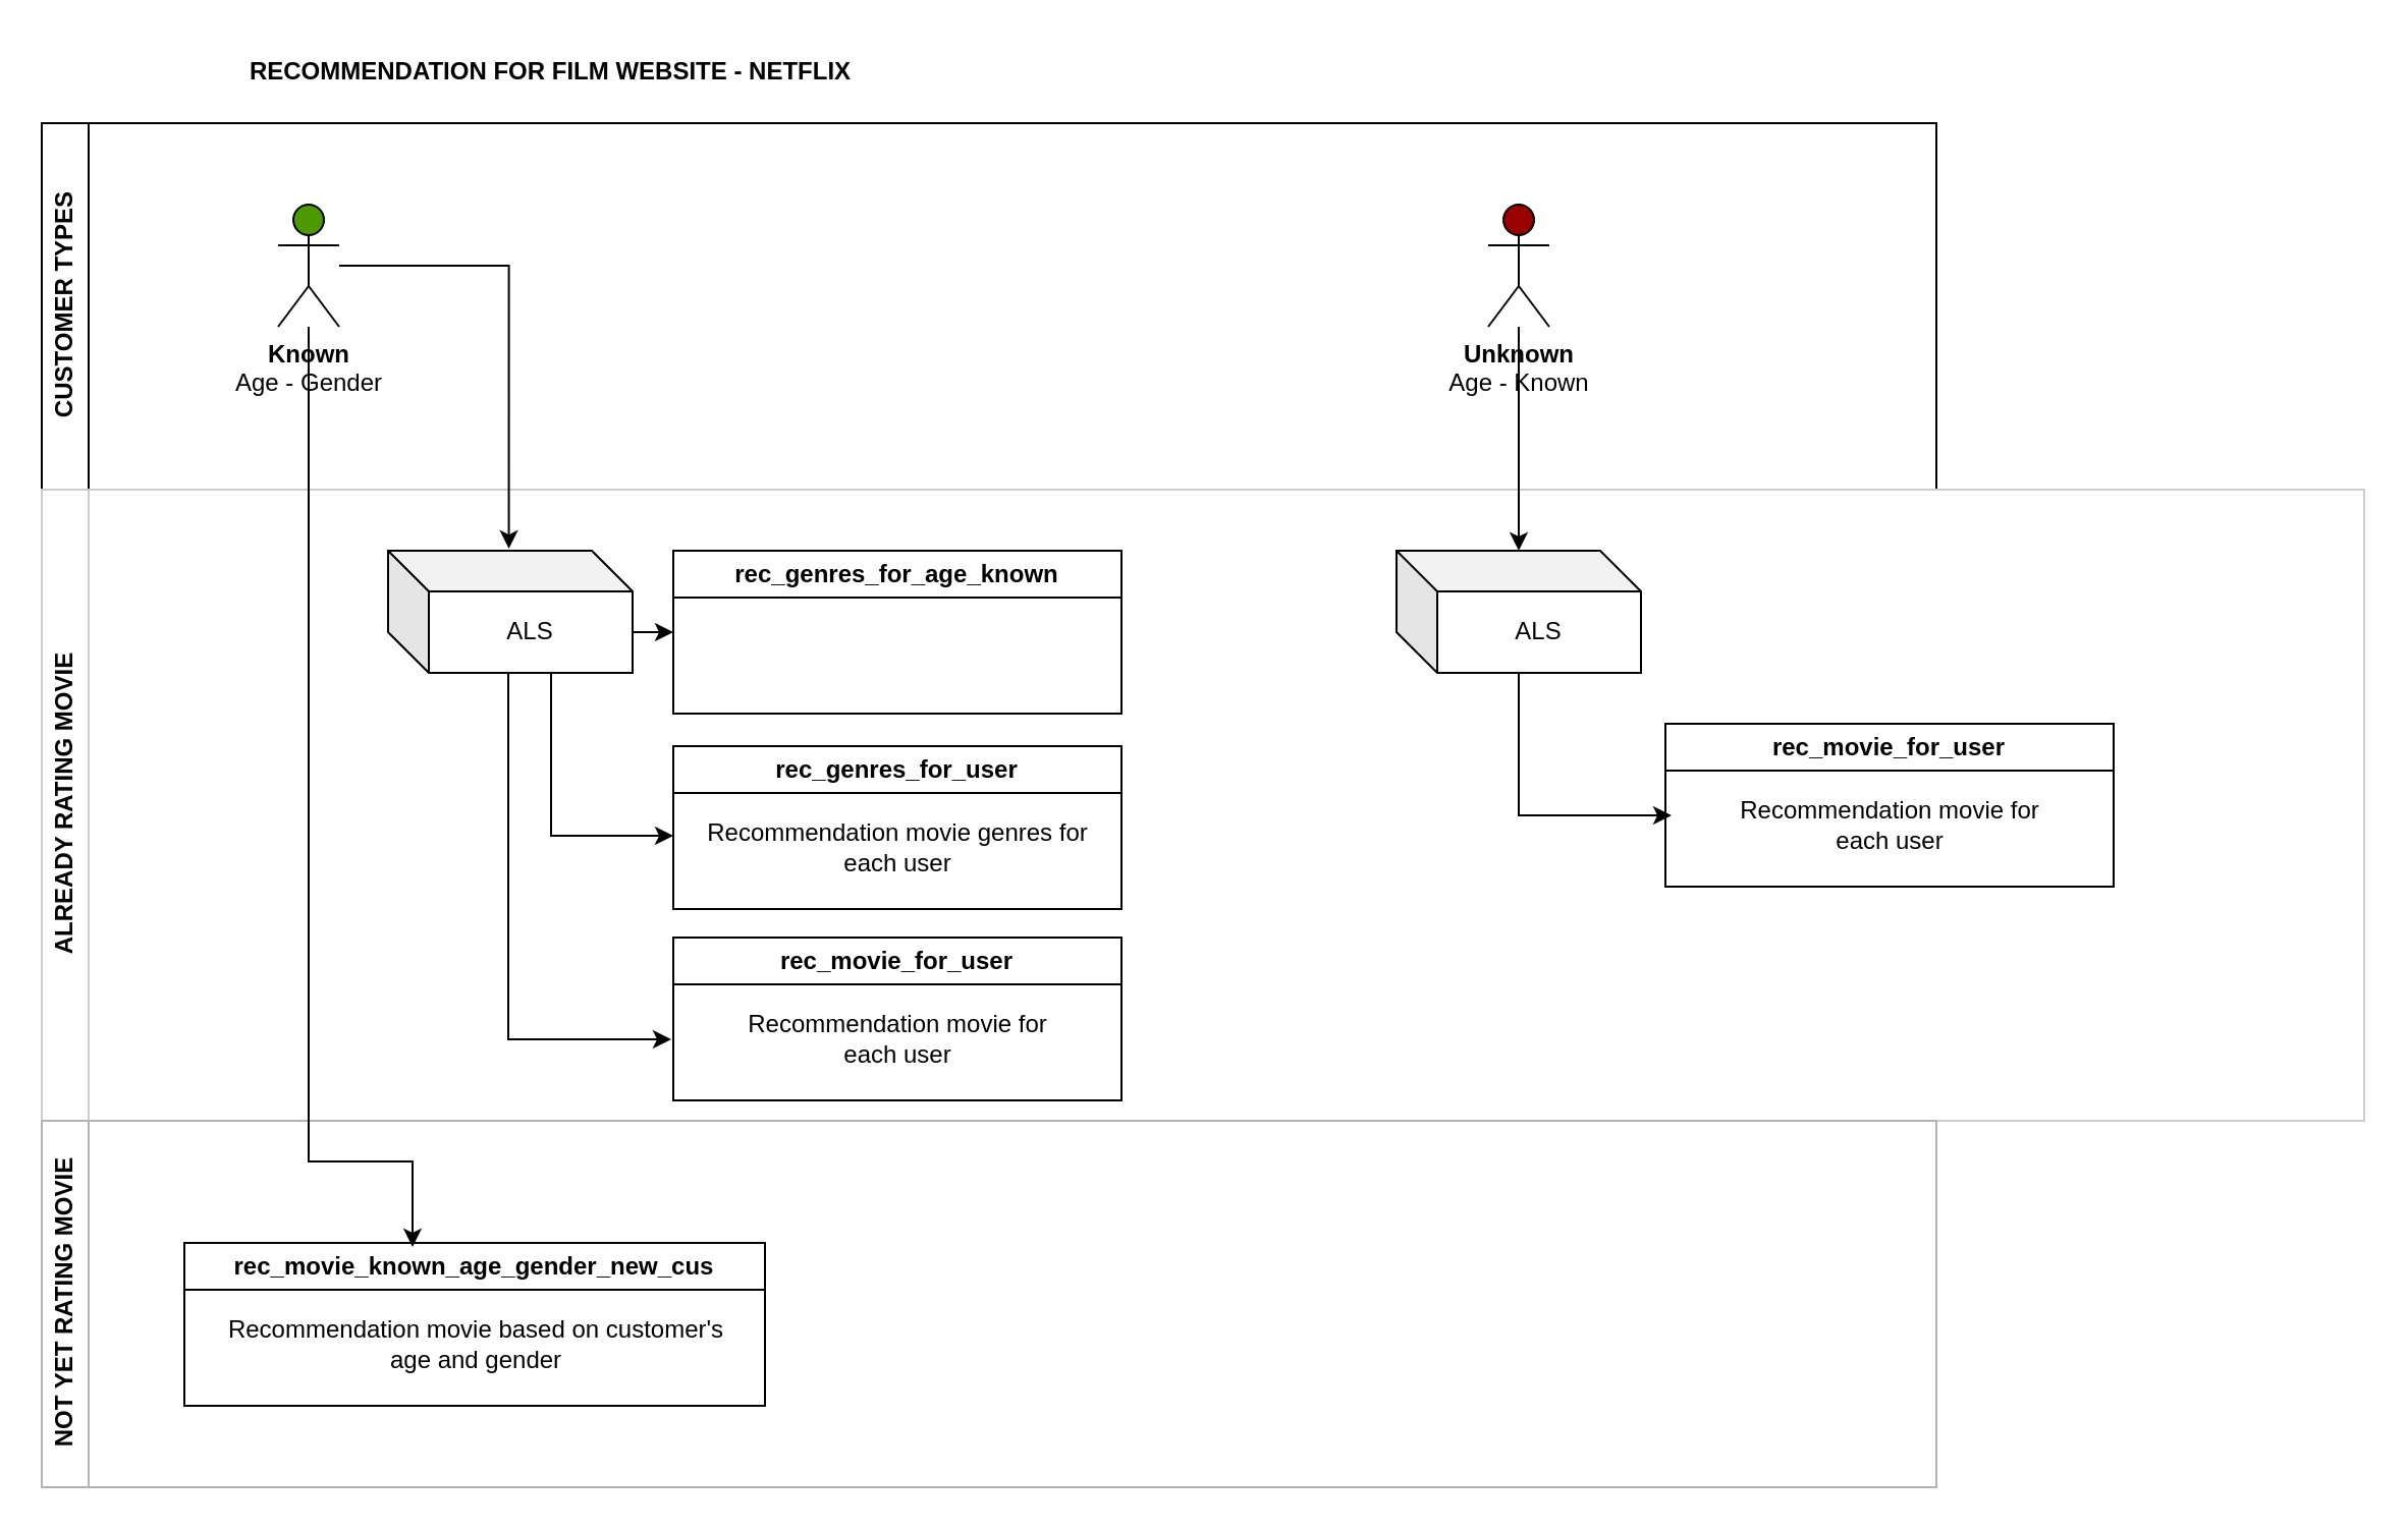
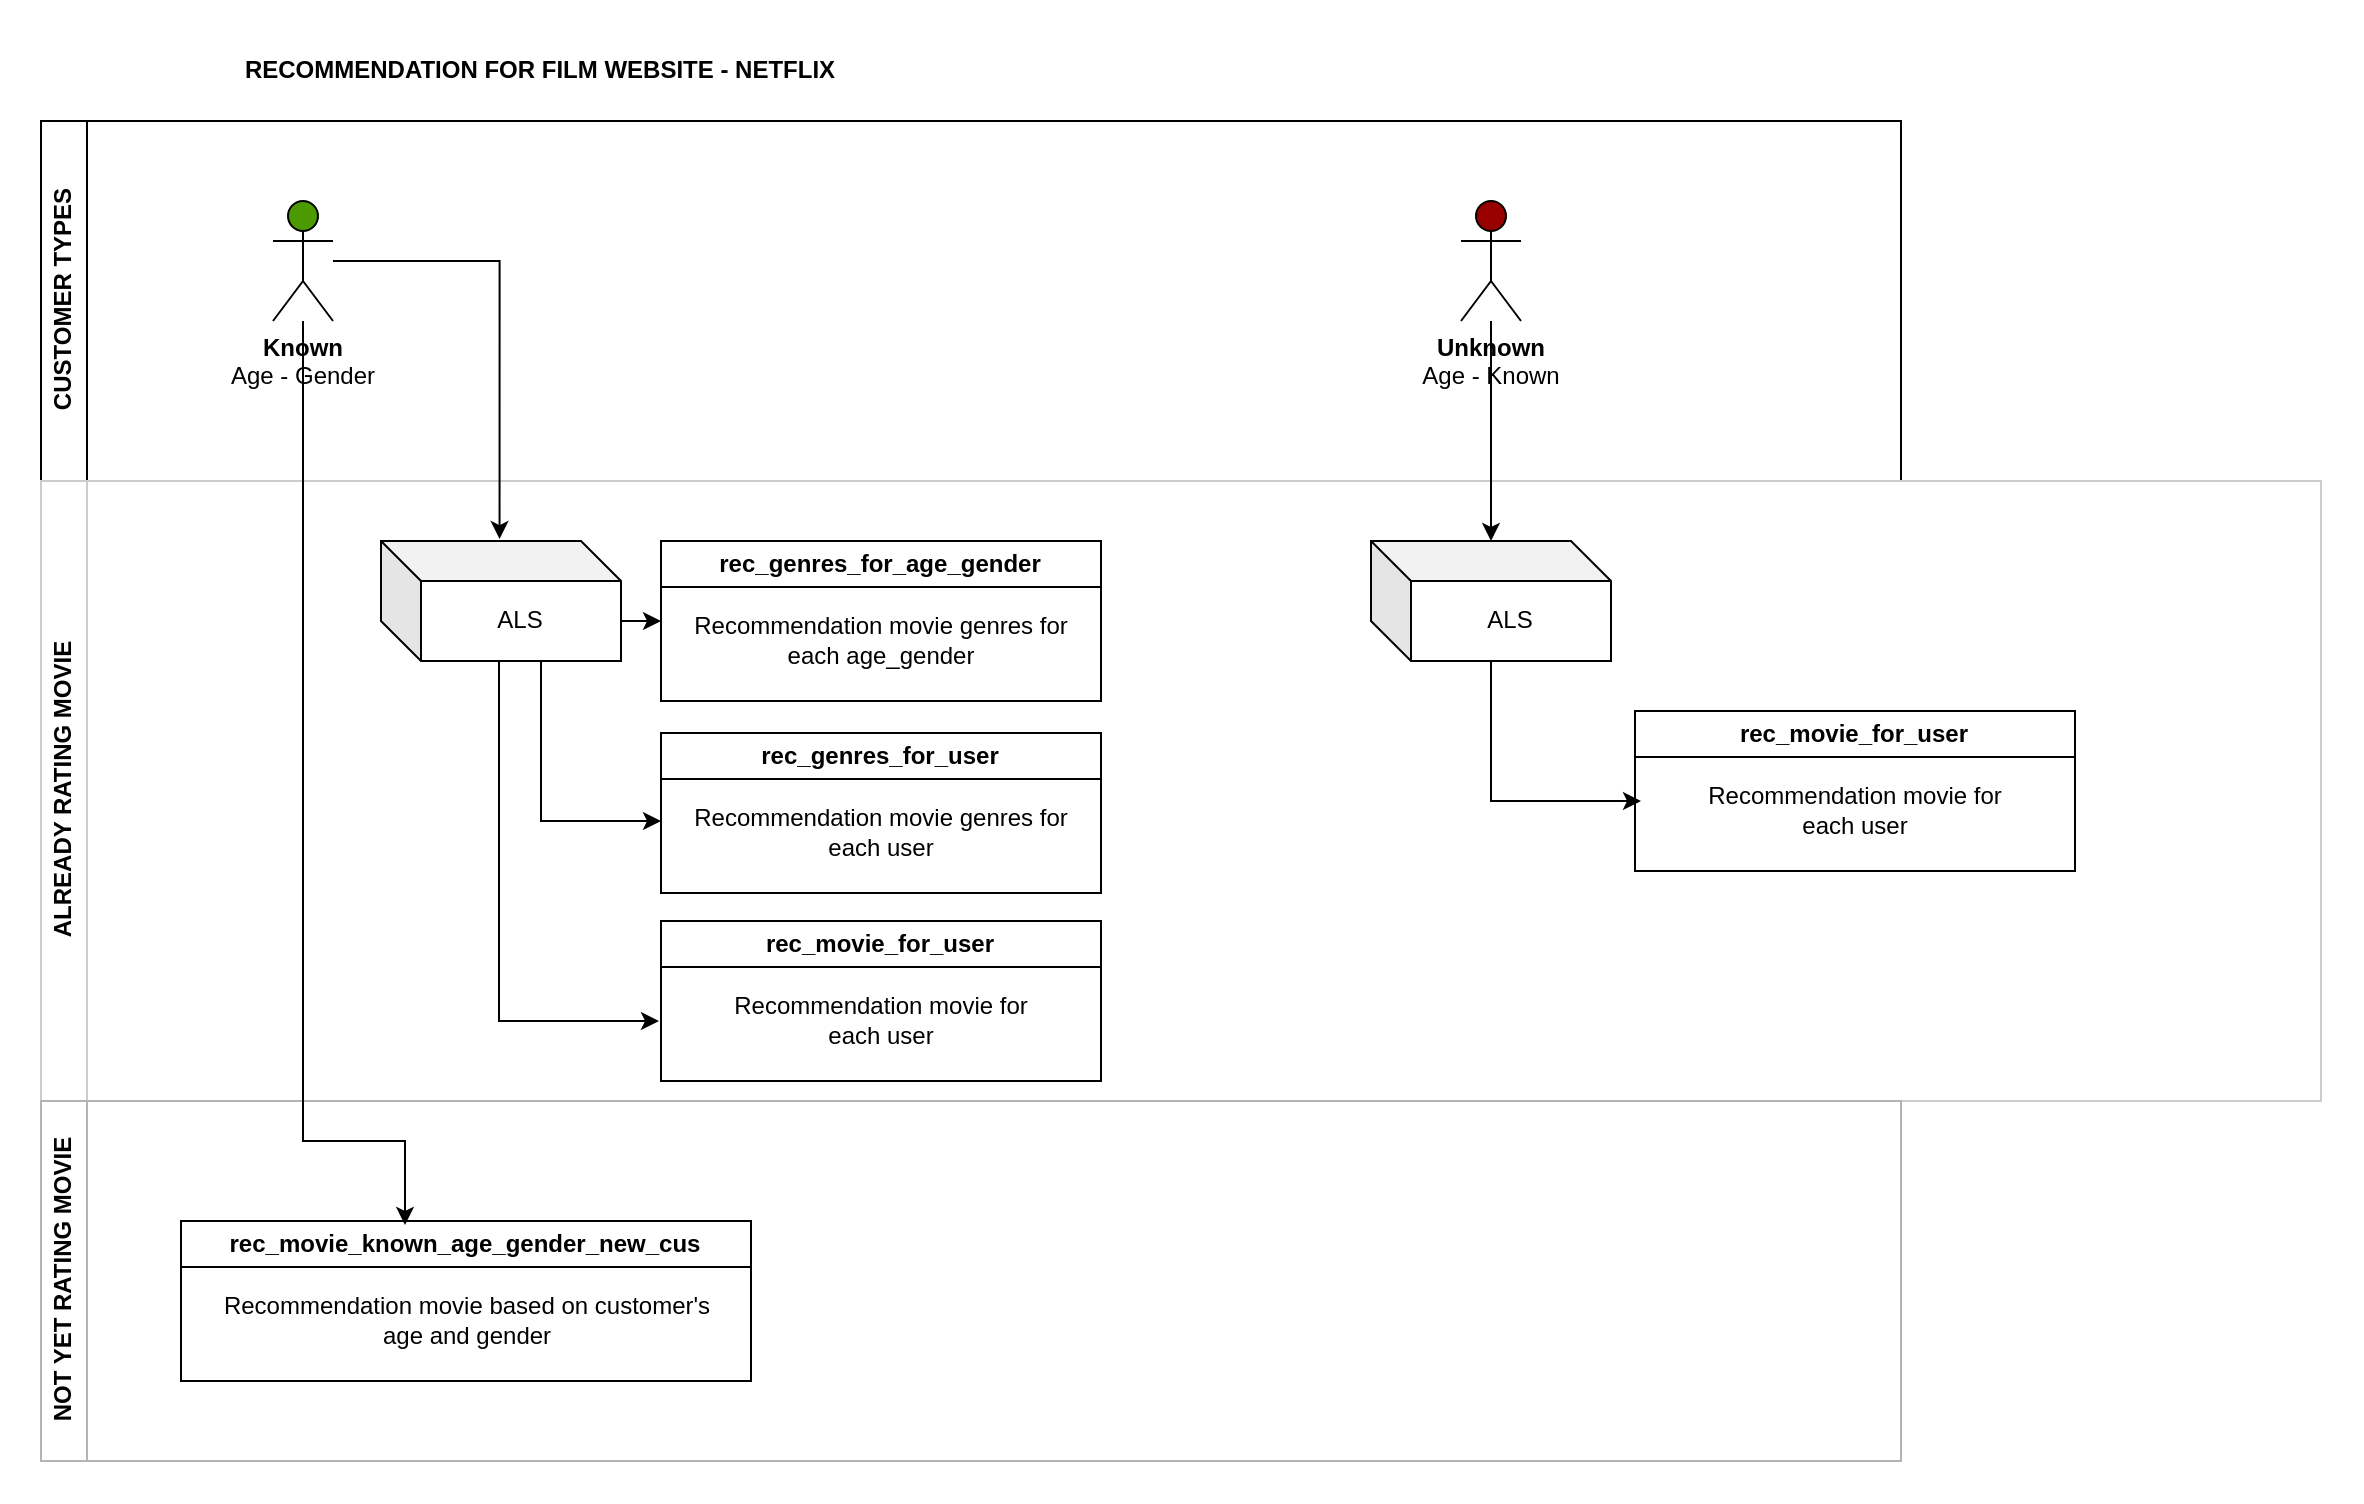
  <mxCell id="0" />
  <mxCell id="1" parent="0" />
  <mxCell id="2" value="CUSTOMER TYPES" style="swimlane;horizontal=0;whiteSpace=wrap;html=1;" vertex="1" parent="1"><mxGeometry x="20" y="60" width="930" height="180" as="geometry" /></mxCell>
  <mxCell id="3" value="&lt;b&gt;Known&lt;br&gt;&lt;/b&gt;Age - Gender" style="shape=umlActor;verticalLabelPosition=bottom;verticalAlign=top;html=1;outlineConnect=0;fillColor=#4D9900;" vertex="1" parent="2"><mxGeometry x="116" y="40" width="30" height="60" as="geometry" /></mxCell>
  <mxCell id="4" value="&lt;b&gt;Unknown&lt;/b&gt; &lt;br&gt;Age - Known" style="shape=umlActor;verticalLabelPosition=bottom;verticalAlign=top;html=1;outlineConnect=0;fillColor=#990000;" vertex="1" parent="2"><mxGeometry x="710" y="40" width="30" height="60" as="geometry" /></mxCell>
  <mxCell id="5" value="ALREADY RATING MOVIE" style="swimlane;horizontal=0;whiteSpace=wrap;html=1;strokeColor=#CCCCCC;" vertex="1" parent="1"><mxGeometry x="20" y="240" width="1140" height="310" as="geometry" /></mxCell>
  <mxCell id="6" style="edgeStyle=orthogonalEdgeStyle;rounded=0;orthogonalLoop=1;jettySize=auto;html=1;exitX=0;exitY=0;exitDx=120.0;exitDy=40;exitPerimeter=0;entryX=0;entryY=0.5;entryDx=0;entryDy=0;" edge="1" parent="5" source="9" target="10"><mxGeometry relative="1" as="geometry" /></mxCell>
  <mxCell id="7" value="" style="edgeStyle=orthogonalEdgeStyle;rounded=0;orthogonalLoop=1;jettySize=auto;html=1;" edge="1" parent="5" source="9"><mxGeometry relative="1" as="geometry"><mxPoint x="310" y="170" as="targetPoint" /><Array as="points"><mxPoint x="250" y="170" /></Array></mxGeometry></mxCell>
  <mxCell id="8" value="" style="edgeStyle=orthogonalEdgeStyle;rounded=0;orthogonalLoop=1;jettySize=auto;html=1;" edge="1" parent="5" source="9"><mxGeometry relative="1" as="geometry"><mxPoint x="309" y="270" as="targetPoint" /><Array as="points"><mxPoint x="229" y="270" /></Array></mxGeometry></mxCell>
  <mxCell id="9" value="ALS" style="shape=cube;whiteSpace=wrap;html=1;boundedLbl=1;backgroundOutline=1;darkOpacity=0.05;darkOpacity2=0.1;" vertex="1" parent="5"><mxGeometry x="170" y="30" width="120" height="60" as="geometry" /></mxCell>
- <mxCell id="10" value="rec_genres_for_age_known" style="swimlane;whiteSpace=wrap;html=1;" vertex="1" parent="5"><mxGeometry x="310" y="30" width="220" height="80" as="geometry" /></mxCell>
+ <mxCell id="10" value="rec_genres_for_age_gender" style="swimlane;whiteSpace=wrap;html=1;" vertex="1" parent="5"><mxGeometry x="310" y="30" width="220" height="80" as="geometry" /></mxCell>
+ <mxCell id="11" value="Recommendation movie genres for &lt;br&gt;each age_gender" style="text;html=1;align=center;verticalAlign=middle;resizable=0;points=[];autosize=1;strokeColor=none;fillColor=none;" vertex="1" parent="10"><mxGeometry x="5" y="30" width="210" height="40" as="geometry" /></mxCell>
  <mxCell id="12" value="rec_genres_for_user" style="swimlane;whiteSpace=wrap;html=1;" vertex="1" parent="5"><mxGeometry x="310" y="126" width="220" height="80" as="geometry" /></mxCell>
  <mxCell id="13" value="Recommendation movie genres for &lt;br&gt;each user" style="text;html=1;align=center;verticalAlign=middle;resizable=0;points=[];autosize=1;strokeColor=none;fillColor=none;" vertex="1" parent="12"><mxGeometry x="5" y="30" width="210" height="40" as="geometry" /></mxCell>
  <mxCell id="14" value="rec_movie_for_user" style="swimlane;whiteSpace=wrap;html=1;" vertex="1" parent="5"><mxGeometry x="310" y="220" width="220" height="80" as="geometry" /></mxCell>
  <mxCell id="15" value="Recommendation movie for &lt;br&gt;each user" style="text;html=1;align=center;verticalAlign=middle;resizable=0;points=[];autosize=1;strokeColor=none;fillColor=none;" vertex="1" parent="14"><mxGeometry x="25" y="30" width="170" height="40" as="geometry" /></mxCell>
  <mxCell id="16" value="rec_movie_for_user" style="swimlane;whiteSpace=wrap;html=1;" vertex="1" parent="5"><mxGeometry x="797" y="115" width="220" height="80" as="geometry" /></mxCell>
  <mxCell id="17" value="Recommendation movie for &lt;br&gt;each user" style="text;html=1;align=center;verticalAlign=middle;resizable=0;points=[];autosize=1;strokeColor=none;fillColor=none;" vertex="1" parent="16"><mxGeometry x="25" y="30" width="170" height="40" as="geometry" /></mxCell>
  <mxCell id="18" value="" style="edgeStyle=orthogonalEdgeStyle;rounded=0;orthogonalLoop=1;jettySize=auto;html=1;" edge="1" parent="5" source="19"><mxGeometry relative="1" as="geometry"><mxPoint x="800" y="160" as="targetPoint" /><Array as="points"><mxPoint x="725" y="160" /></Array></mxGeometry></mxCell>
  <mxCell id="19" value="ALS" style="shape=cube;whiteSpace=wrap;html=1;boundedLbl=1;backgroundOutline=1;darkOpacity=0.05;darkOpacity2=0.1;" vertex="1" parent="5"><mxGeometry x="665" y="30" width="120" height="60" as="geometry" /></mxCell>
  <mxCell id="20" value="NOT YET RATING MOVIE" style="swimlane;horizontal=0;whiteSpace=wrap;html=1;strokeColor=#B3B3B3;" vertex="1" parent="1"><mxGeometry x="20" y="550" width="930" height="180" as="geometry" /></mxCell>
  <mxCell id="21" value="rec_movie_known_age_gender_new_cus" style="swimlane;whiteSpace=wrap;html=1;" vertex="1" parent="20"><mxGeometry x="70" y="60" width="285" height="80" as="geometry" /></mxCell>
  <mxCell id="22" value="Recommendation movie based on customer's&lt;br&gt;age and gender" style="text;html=1;align=center;verticalAlign=middle;resizable=0;points=[];autosize=1;strokeColor=none;fillColor=none;" vertex="1" parent="20"><mxGeometry x="77.5" y="90" width="270" height="40" as="geometry" /></mxCell>
  <mxCell id="23" value="" style="edgeStyle=orthogonalEdgeStyle;rounded=0;orthogonalLoop=1;jettySize=auto;html=1;entryX=0.494;entryY=-0.016;entryDx=0;entryDy=0;entryPerimeter=0;" edge="1" parent="1" source="3" target="9"><mxGeometry relative="1" as="geometry"><mxPoint x="240" y="260" as="targetPoint" /></mxGeometry></mxCell>
  <mxCell id="24" value="RECOMMENDATION FOR FILM WEBSITE - NETFLIX" style="text;html=1;strokeColor=none;fillColor=none;align=center;verticalAlign=middle;whiteSpace=wrap;rounded=0;fontStyle=1" vertex="1" parent="1"><mxGeometry x="120" y="20" width="300" height="30" as="geometry" /></mxCell>
  <mxCell id="25" value="" style="edgeStyle=orthogonalEdgeStyle;rounded=0;orthogonalLoop=1;jettySize=auto;html=1;" edge="1" parent="1" source="3"><mxGeometry relative="1" as="geometry"><mxPoint x="202" y="612" as="targetPoint" /><Array as="points"><mxPoint x="151" y="570" /><mxPoint x="202" y="570" /></Array></mxGeometry></mxCell>
  <mxCell id="26" value="" style="edgeStyle=orthogonalEdgeStyle;rounded=0;orthogonalLoop=1;jettySize=auto;html=1;" edge="1" parent="1" source="4" target="19"><mxGeometry relative="1" as="geometry" /></mxCell>
